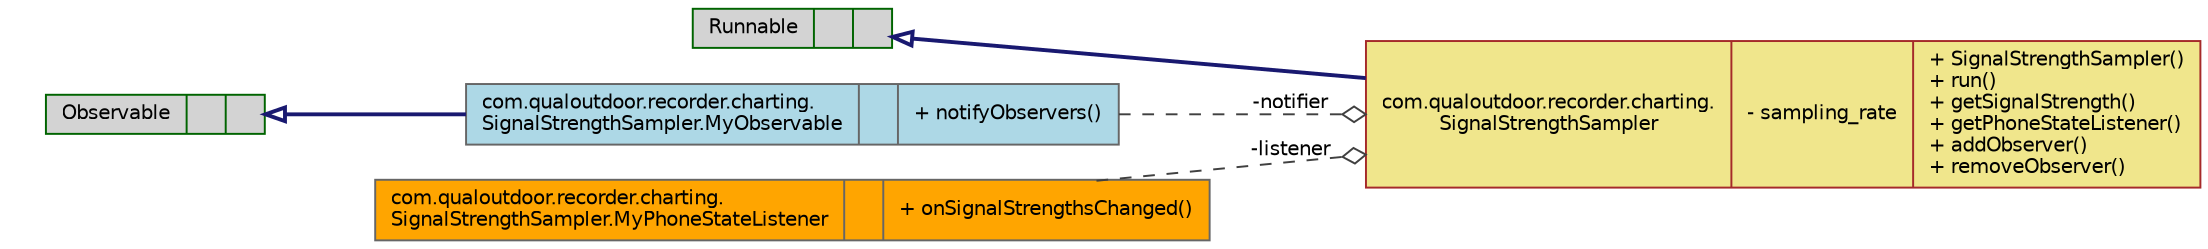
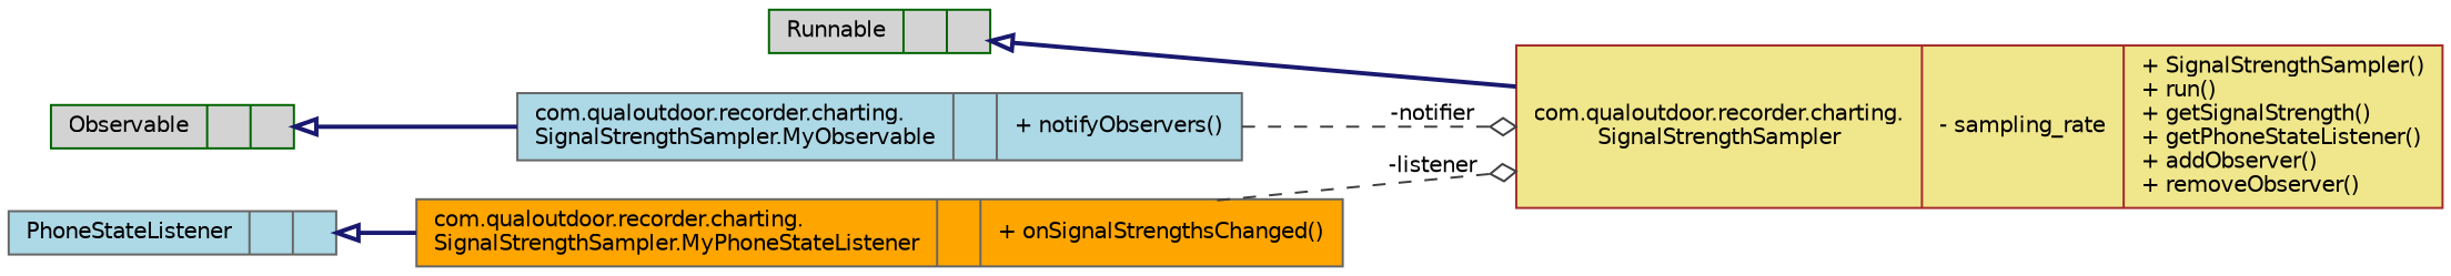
  digraph {
    rankdir=LR
    node [color=gray40 fillcolor=lightgrey fontname=Helvetica fontsize=10 shape=record style=filled]
    edge [arrowtail=onormal color=midnightblue dir=back fontname=Helvetica fontsize=10 labelfontname=Helvetica labelfontsize=10 style=bold]
    n1 [color=brown fillcolor=khaki fontcolor=black height=0.2 label="{com.qualoutdoor.recorder.charting.\lSignalStrengthSampler\n|- sampling_rate\l|+ SignalStrengthSampler()\l+ run()\l+ getSignalStrength()\l+ getPhoneStateListener()\l+ addObserver()\l+ removeObserver()\l}" width=0.4]
    n2 [color=darkgreen height=0.2 label="{Runnable\n||}" width=0.4]
    n3 [fillcolor=lightblue height=0.2 label="{com.qualoutdoor.recorder.charting.\lSignalStrengthSampler.MyObservable\n||+ notifyObservers()\l}" width=0.4]
    n4 [color=darkgreen height=0.2 label="{Observable\n||}" width=0.4]
    n5 [fillcolor=orange height=0.2 label="{com.qualoutdoor.recorder.charting.\lSignalStrengthSampler.MyPhoneStateListener\n||+ onSignalStrengthsChanged()\l}" width=0.4]
+   n6 [fillcolor=lightblue height=0.2 label="{PhoneStateListener\n||}" width=0.4]
    n2 -> n1
    n3 -> n1 [arrowhead=odiamond color=grey25 label=" -notifier" style=dashed arrowtail="" dir=""]
    n4 -> n3
    n5 -> n1 [arrowhead=odiamond color=grey25 label=" -listener" style=dashed arrowtail="" dir=""]
+   n6 -> n5
  }
